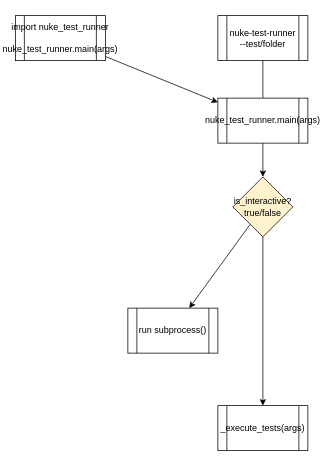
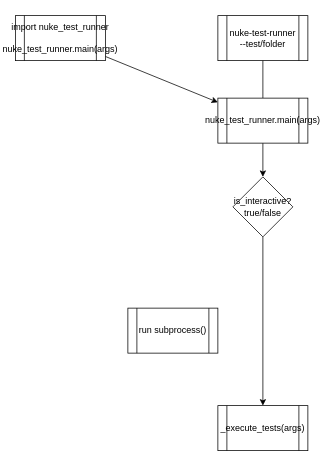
  <mxCell id="0" />
  <mxCell id="1" parent="0" />
  <mxCell id="2" style="edgeStyle=none;html=1;startArrow=none;" edge="1" parent="1" source="12" target="8"><mxGeometry relative="1" as="geometry" /></mxCell>
  <mxCell id="3" value="nuke-test-runner --test/folder" style="shape=process;whiteSpace=wrap;html=1;backgroundOutline=1;" vertex="1" parent="1"><mxGeometry x="290" y="20" width="120" height="60" as="geometry" /></mxCell>
  <mxCell id="4" style="edgeStyle=none;html=1;" edge="1" parent="1" source="5" target="12"><mxGeometry relative="1" as="geometry" /></mxCell>
  <mxCell id="5" value="import nuke_test_runner &lt;br&gt;&lt;br&gt;nuke_test_runner.main(args)" style="shape=process;whiteSpace=wrap;html=1;backgroundOutline=1;" vertex="1" parent="1"><mxGeometry x="20" y="20" width="120" height="60" as="geometry" /></mxCell>
- <mxCell id="6" style="edgeStyle=none;html=1;" edge="1" parent="1" source="8" target="9"><mxGeometry relative="1" as="geometry" /></mxCell>
  <mxCell id="7" style="edgeStyle=none;html=1;" edge="1" parent="1" source="8" target="10"><mxGeometry relative="1" as="geometry" /></mxCell>
- <mxCell id="8" value="is_interactive?&lt;br&gt;true/false" style="rhombus;whiteSpace=wrap;html=1;fillColor=#fff2cc;" vertex="1" parent="1"><mxGeometry x="310" y="235" width="80" height="80" as="geometry" /></mxCell>
+ <mxCell id="8" value="is_interactive?&lt;br&gt;true/false" style="rhombus;whiteSpace=wrap;html=1;" vertex="1" parent="1"><mxGeometry x="310" y="235" width="80" height="80" as="geometry" /></mxCell>
  <mxCell id="9" value="run subprocess()" style="shape=process;whiteSpace=wrap;html=1;backgroundOutline=1;" vertex="1" parent="1"><mxGeometry x="170" y="410" width="120" height="60" as="geometry" /></mxCell>
  <mxCell id="10" value="_execute_tests(args)" style="shape=process;whiteSpace=wrap;html=1;backgroundOutline=1;" vertex="1" parent="1"><mxGeometry x="290" y="540" width="120" height="60" as="geometry" /></mxCell>
  <mxCell id="11" value="" style="edgeStyle=none;html=1;endArrow=none;" edge="1" parent="1" source="3" target="12"><mxGeometry relative="1" as="geometry"><mxPoint x="350" y="80" as="sourcePoint" /><mxPoint x="350" y="235" as="targetPoint" /></mxGeometry></mxCell>
  <mxCell id="12" value="nuke_test_runner.main(args)" style="shape=process;whiteSpace=wrap;html=1;backgroundOutline=1;" vertex="1" parent="1"><mxGeometry x="290" y="130" width="120" height="60" as="geometry" /></mxCell>
